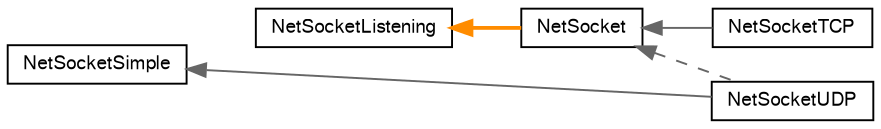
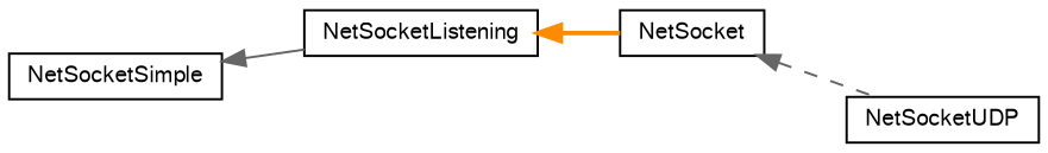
  digraph {
    rankdir=LR
    node [color=black fillcolor=white fontname=FreeSans fontsize=10 shape=record style=filled]
    edge [color=gray40 dir=back fontname=FreeSans fontsize=10 labelfontname=FreeSans labelfontsize=10 style=solid]
    n1 [height=0.2 label=NetSocketSimple width=0.4]
    n2 [height=0.2 label=NetSocketListening width=0.4]
    n3 [height=0.2 label=NetSocket width=0.4]
-   n4 [height=0.2 label=NetSocketTCP width=0.4]
    n5 [height=0.2 label=NetSocketUDP width=0.4]
-   n1 -> n5
+   n1 -> n2
    n2 -> n3 [color=darkorange style=bold]
-   n3 -> n4
    n3 -> n5 [style=dashed]
  }
